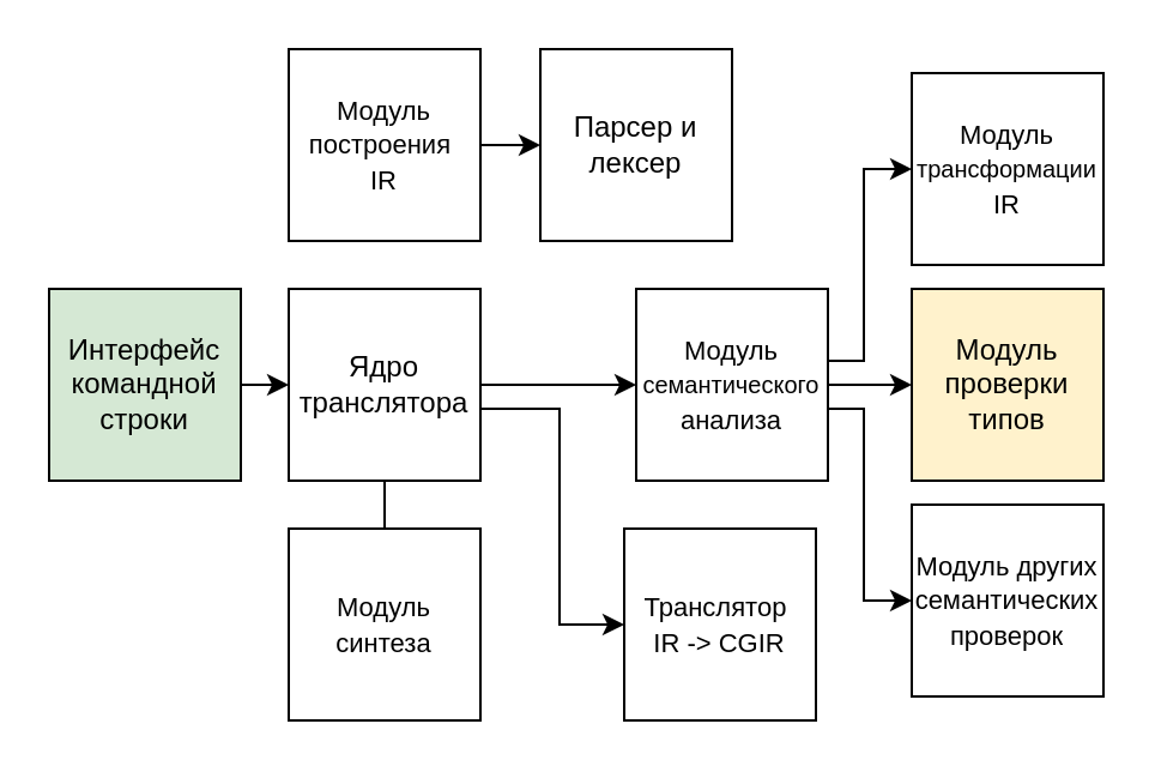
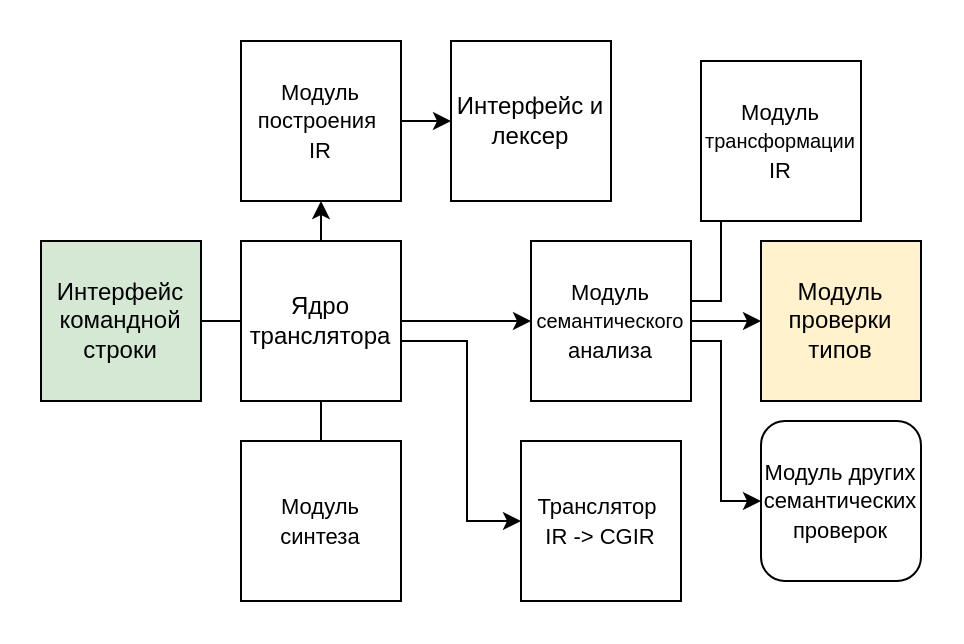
  <mxCell id="0" />
  <mxCell id="1" parent="0" />
- <mxCell id="2" style="edgeStyle=orthogonalEdgeStyle;rounded=0;orthogonalLoop=1;jettySize=auto;html=1;exitX=1;exitY=0.5;exitDx=0;exitDy=0;entryX=0;entryY=0.5;entryDx=0;entryDy=0;" edge="1" parent="1" source="3" target="10"><mxGeometry relative="1" as="geometry" /></mxCell>
+ <mxCell id="2" style="edgeStyle=orthogonalEdgeStyle;rounded=0;orthogonalLoop=1;jettySize=auto;html=1;exitX=1;exitY=0.5;exitDx=0;exitDy=0;entryX=0;entryY=0.5;entryDx=0;entryDy=0;endArrow=none;" edge="1" parent="1" source="3" target="10"><mxGeometry relative="1" as="geometry" /></mxCell>
  <mxCell id="3" value="Интерфейс командной строки" style="whiteSpace=wrap;html=1;aspect=fixed;fillColor=#d5e8d4;" vertex="1" parent="1"><mxGeometry x="20" y="120" width="80" height="80" as="geometry" /></mxCell>
  <mxCell id="4" style="edgeStyle=orthogonalEdgeStyle;rounded=0;orthogonalLoop=1;jettySize=auto;html=1;exitX=1;exitY=0.5;exitDx=0;exitDy=0;entryX=0;entryY=0.5;entryDx=0;entryDy=0;" edge="1" parent="1" source="5" target="15"><mxGeometry relative="1" as="geometry" /></mxCell>
  <mxCell id="5" value="&lt;font style=&quot;font-size: 11px;&quot;&gt;Модуль построения&amp;nbsp;&lt;/font&gt;&lt;div&gt;&lt;font style=&quot;font-size: 11px;&quot;&gt;IR&lt;/font&gt;&lt;/div&gt;" style="whiteSpace=wrap;html=1;aspect=fixed;" vertex="1" parent="1"><mxGeometry x="120" y="20" width="80" height="80" as="geometry" /></mxCell>
  <mxCell id="6" style="edgeStyle=orthogonalEdgeStyle;rounded=0;orthogonalLoop=1;jettySize=auto;html=1;exitX=1;exitY=0.5;exitDx=0;exitDy=0;entryX=0;entryY=0.5;entryDx=0;entryDy=0;" edge="1" parent="1" source="10" target="14"><mxGeometry relative="1" as="geometry" /></mxCell>
  <mxCell id="7" style="edgeStyle=orthogonalEdgeStyle;rounded=0;orthogonalLoop=1;jettySize=auto;html=1;exitX=1;exitY=0.75;exitDx=0;exitDy=0;entryX=0;entryY=0.5;entryDx=0;entryDy=0;" edge="1" parent="1" target="17"><mxGeometry relative="1" as="geometry"><mxPoint x="200" y="160" as="sourcePoint" /><Array as="points"><mxPoint x="200" y="170" /><mxPoint x="233" y="170" /><mxPoint x="233" y="260" /></Array></mxGeometry></mxCell>
+ <mxCell id="8" style="edgeStyle=orthogonalEdgeStyle;rounded=0;orthogonalLoop=1;jettySize=auto;html=1;exitX=0.5;exitY=0;exitDx=0;exitDy=0;entryX=0.5;entryY=1;entryDx=0;entryDy=0;" edge="1" parent="1" source="10" target="5"><mxGeometry relative="1" as="geometry" /></mxCell>
  <mxCell id="9" style="edgeStyle=orthogonalEdgeStyle;rounded=0;orthogonalLoop=1;jettySize=auto;html=1;exitX=0.5;exitY=1;exitDx=0;exitDy=0;entryX=0.5;entryY=0;entryDx=0;entryDy=0;endArrow=none;" edge="1" parent="1" source="10" target="16"><mxGeometry relative="1" as="geometry" /></mxCell>
  <mxCell id="10" value="Ядро транслятора" style="whiteSpace=wrap;html=1;aspect=fixed;" vertex="1" parent="1"><mxGeometry x="120" y="120" width="80" height="80" as="geometry" /></mxCell>
  <mxCell id="11" style="edgeStyle=orthogonalEdgeStyle;rounded=0;orthogonalLoop=1;jettySize=auto;html=1;exitX=1;exitY=0.5;exitDx=0;exitDy=0;entryX=0;entryY=0.5;entryDx=0;entryDy=0;" edge="1" parent="1" source="14" target="18"><mxGeometry relative="1" as="geometry" /></mxCell>
  <mxCell id="12" style="edgeStyle=orthogonalEdgeStyle;rounded=0;orthogonalLoop=1;jettySize=auto;html=1;exitX=1;exitY=0.75;exitDx=0;exitDy=0;entryX=0;entryY=0.5;entryDx=0;entryDy=0;" edge="1" parent="1" target="19"><mxGeometry relative="1" as="geometry"><mxPoint x="345" y="170" as="sourcePoint" /><Array as="points"><mxPoint x="360" y="170" /><mxPoint x="360" y="250" /></Array></mxGeometry></mxCell>
  <mxCell id="13" style="edgeStyle=orthogonalEdgeStyle;rounded=0;orthogonalLoop=1;jettySize=auto;html=1;exitX=1;exitY=0.25;exitDx=0;exitDy=0;entryX=0;entryY=0.5;entryDx=0;entryDy=0;" edge="1" parent="1" target="20"><mxGeometry relative="1" as="geometry"><mxPoint x="345" y="150" as="sourcePoint" /><Array as="points"><mxPoint x="360" y="150" /><mxPoint x="360" y="70" /></Array></mxGeometry></mxCell>
  <mxCell id="14" value="&lt;font style=&quot;font-size: 11px;&quot;&gt;Модуль&lt;/font&gt;&lt;span style=&quot;font-size: 11px;&quot;&gt; &lt;/span&gt;&lt;font style=&quot;font-size: 10px;&quot;&gt;семантического&lt;/font&gt;&lt;span style=&quot;font-size: 11px;&quot;&gt; анализа&lt;/span&gt;" style="whiteSpace=wrap;html=1;aspect=fixed;" vertex="1" parent="1"><mxGeometry x="265" y="120" width="80" height="80" as="geometry" /></mxCell>
- <mxCell id="15" value="Парсер и лексер" style="whiteSpace=wrap;html=1;aspect=fixed;" vertex="1" parent="1"><mxGeometry x="225" y="20" width="80" height="80" as="geometry" /></mxCell>
+ <mxCell id="15" value="Интерфейс и лексер" style="whiteSpace=wrap;html=1;aspect=fixed;" vertex="1" parent="1"><mxGeometry x="225" y="20" width="80" height="80" as="geometry" /></mxCell>
  <mxCell id="16" value="&lt;span style=&quot;font-size: 11px;&quot;&gt;Модуль синтеза&lt;/span&gt;" style="whiteSpace=wrap;html=1;aspect=fixed;" vertex="1" parent="1"><mxGeometry x="120" y="220" width="80" height="80" as="geometry" /></mxCell>
  <mxCell id="17" value="&lt;span style=&quot;font-size: 11px;&quot;&gt;Транслятор&amp;nbsp;&lt;/span&gt;&lt;div&gt;&lt;span style=&quot;font-size: 11px;&quot;&gt;IR -&amp;gt; CGIR&lt;/span&gt;&lt;/div&gt;" style="whiteSpace=wrap;html=1;aspect=fixed;" vertex="1" parent="1"><mxGeometry x="260" y="220" width="80" height="80" as="geometry" /></mxCell>
  <mxCell id="18" value="Модуль проверки типов" style="whiteSpace=wrap;html=1;aspect=fixed;fillColor=#fff2cc;" vertex="1" parent="1"><mxGeometry x="380" y="120" width="80" height="80" as="geometry" /></mxCell>
- <mxCell id="19" value="&lt;font style=&quot;font-size: 11px;&quot;&gt;Модуль других &lt;font style=&quot;font-size: 11px;&quot;&gt;семантических&lt;/font&gt; проверок&lt;/font&gt;" style="whiteSpace=wrap;html=1;aspect=fixed;" vertex="1" parent="1"><mxGeometry x="380" y="210" width="80" height="80" as="geometry" /></mxCell>
- <mxCell id="20" value="&lt;font style=&quot;font-size: 11px;&quot;&gt;Модуль &lt;/font&gt;&lt;font style=&quot;font-size: 10px;&quot;&gt;трансформации&lt;/font&gt;&lt;font style=&quot;font-size: 11px;&quot;&gt; IR&lt;/font&gt;" style="whiteSpace=wrap;html=1;aspect=fixed;" vertex="1" parent="1"><mxGeometry x="380" y="30" width="80" height="80" as="geometry" /></mxCell>
+ <mxCell id="19" value="&lt;font style=&quot;font-size: 11px;&quot;&gt;Модуль других &lt;font style=&quot;font-size: 11px;&quot;&gt;семантических&lt;/font&gt; проверок&lt;/font&gt;" style="whiteSpace=wrap;html=1;aspect=fixed;rounded=1;" vertex="1" parent="1"><mxGeometry x="380" y="210" width="80" height="80" as="geometry" /></mxCell>
+ <mxCell id="20" value="&lt;font style=&quot;font-size: 11px;&quot;&gt;Модуль &lt;/font&gt;&lt;font style=&quot;font-size: 10px;&quot;&gt;трансформации&lt;/font&gt;&lt;font style=&quot;font-size: 11px;&quot;&gt; IR&lt;/font&gt;" style="whiteSpace=wrap;html=1;aspect=fixed;" vertex="1" parent="1"><mxGeometry x="350" y="30" width="80" height="80" as="geometry" /></mxCell>
